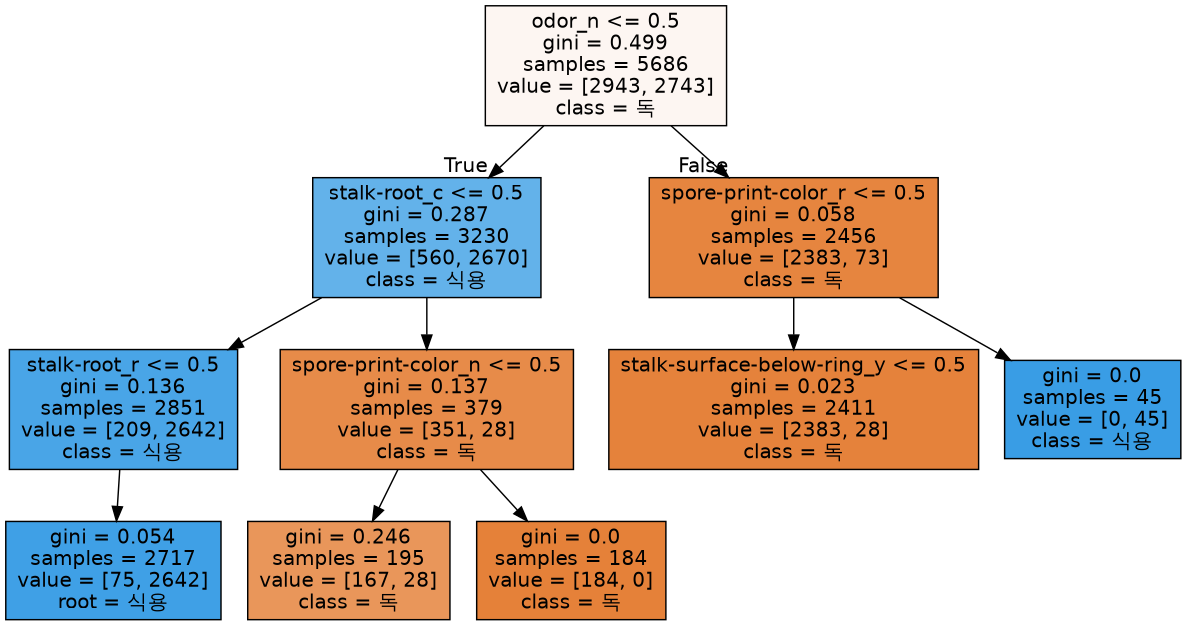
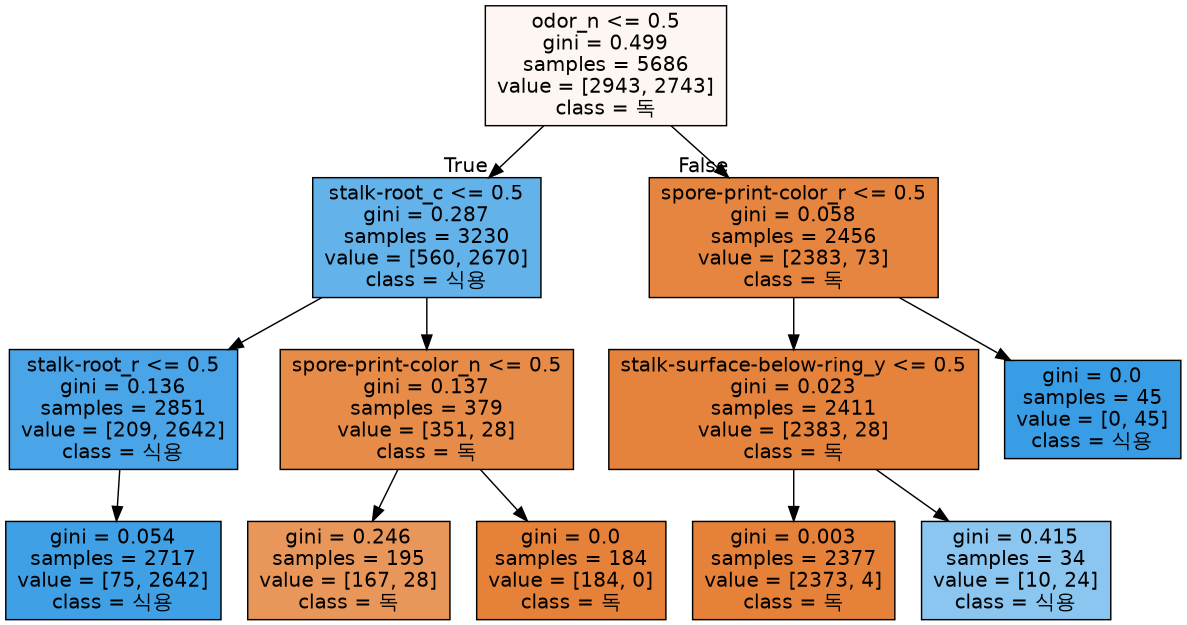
  digraph {
    fontname="DejaVu Sans"
    node [color=black fillcolor="#e58139" fontname="DejaVu Sans" shape=box style=filled]
    edge [fontname="DejaVu Sans"]
    n1 [fillcolor="#fdf6f2" label="odor_n <= 0.5\ngini = 0.499\nsamples = 5686\nvalue = [2943, 2743]\nclass = 독"]
    n2 [fillcolor="#63b2ea" label="stalk-root_c <= 0.5\ngini = 0.287\nsamples = 3230\nvalue = [560, 2670]\nclass = 식용"]
    n3 [fillcolor="#e6853f" label="spore-print-color_r <= 0.5\ngini = 0.058\nsamples = 2456\nvalue = [2383, 73]\nclass = 독"]
    n4 [fillcolor="#49a5e7" label="stalk-root_r <= 0.5\ngini = 0.136\nsamples = 2851\nvalue = [209, 2642]\nclass = 식용"]
    n5 [fillcolor="#e78b49" label="spore-print-color_n <= 0.5\ngini = 0.137\nsamples = 379\nvalue = [351, 28]\nclass = 독"]
    n6 [fillcolor="#e5823b" label="stalk-surface-below-ring_y <= 0.5\ngini = 0.023\nsamples = 2411\nvalue = [2383, 28]\nclass = 독"]
    n7 [fillcolor="#399de5" label="gini = 0.0\nsamples = 45\nvalue = [0, 45]\nclass = 식용"]
-   n8 [fillcolor="#3fa0e6" label="gini = 0.054\nsamples = 2717\nvalue = [75, 2642]\nroot = 식용"]
+   n8 [fillcolor="#3fa0e6" label="gini = 0.054\nsamples = 2717\nvalue = [75, 2642]\nclass = 식용"]
    n9 [fillcolor="#e9965a" label="gini = 0.246\nsamples = 195\nvalue = [167, 28]\nclass = 독"]
    n10 [label="gini = 0.0\nsamples = 184\nvalue = [184, 0]\nclass = 독"]
+   n11 [label="gini = 0.003\nsamples = 2377\nvalue = [2373, 4]\nclass = 독"]
+   n12 [fillcolor="#8bc6f0" label="gini = 0.415\nsamples = 34\nvalue = [10, 24]\nclass = 식용"]
    n1 -> n2 [headlabel=True labelangle=45 labeldistance=2.5]
    n1 -> n3 [headlabel=False labelangle=-45 labeldistance=2.5]
    n2 -> n4
    n2 -> n5
    n3 -> n6
    n3 -> n7
    n4 -> n8
    n5 -> n9
    n5 -> n10
+   n6 -> n11
+   n6 -> n12
  }
